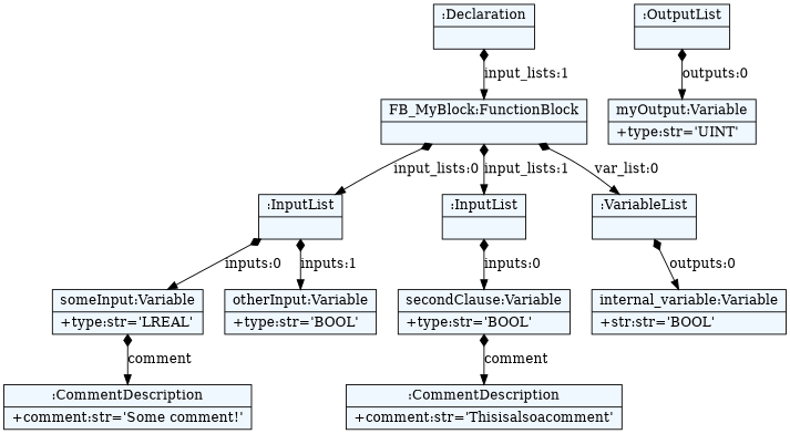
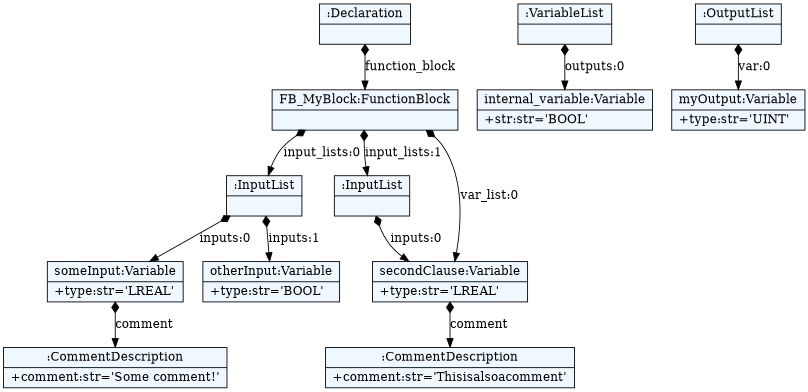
  digraph {
    fontname="Bitstream Vera Sans"
    fontsize=8
    nodesep=0.3
    node [fillcolor=aliceblue shape=record style=filled]
    edge [arrowtail=diamond dir=both]
    n1 [label="{:Declaration|}"]
    n2 [label="{FB_MyBlock:FunctionBlock|}"]
    n3 [label="{:InputList|}"]
    n4 [label="{:InputList|}"]
    n5 [label="{:VariableList|}"]
    n6 [label="{someInput:Variable|+type:str='LREAL'\l}"]
    n7 [label="{otherInput:Variable|+type:str='BOOL'\l}"]
-   n8 [label="{secondClause:Variable|+type:str='BOOL'\l}"]
+   n8 [label="{secondClause:Variable|+type:str='LREAL'\l}"]
    n9 [label="{:OutputList|}"]
    n10 [label="{myOutput:Variable|+type:str='UINT'\l}"]
    n11 [label="{internal_variable:Variable|+str:str='BOOL'\l}"]
    n12 [label="{:CommentDescription|+comment:str='Some comment!'\l}"]
    n13 [label="{:CommentDescription|+comment:str='Thisisalsoacomment'\l}"]
-   n1 -> n2 [label="input_lists:1"]
+   n1 -> n2 [label=function_block]
    n2 -> n3 [label="input_lists:0"]
    n2 -> n4 [label="input_lists:1"]
-   n2 -> n5 [label="var_list:0"]
+   n2 -> n8 [label="var_list:0"]
    n3 -> n6 [label="inputs:0"]
    n3 -> n7 [label="inputs:1"]
    n4 -> n8 [label="inputs:0"]
    n5 -> n11 [label="outputs:0"]
    n6 -> n12 [label=comment]
    n8 -> n13 [label=comment]
-   n9 -> n10 [label="outputs:0"]
+   n9 -> n10 [label="var:0"]
  }
